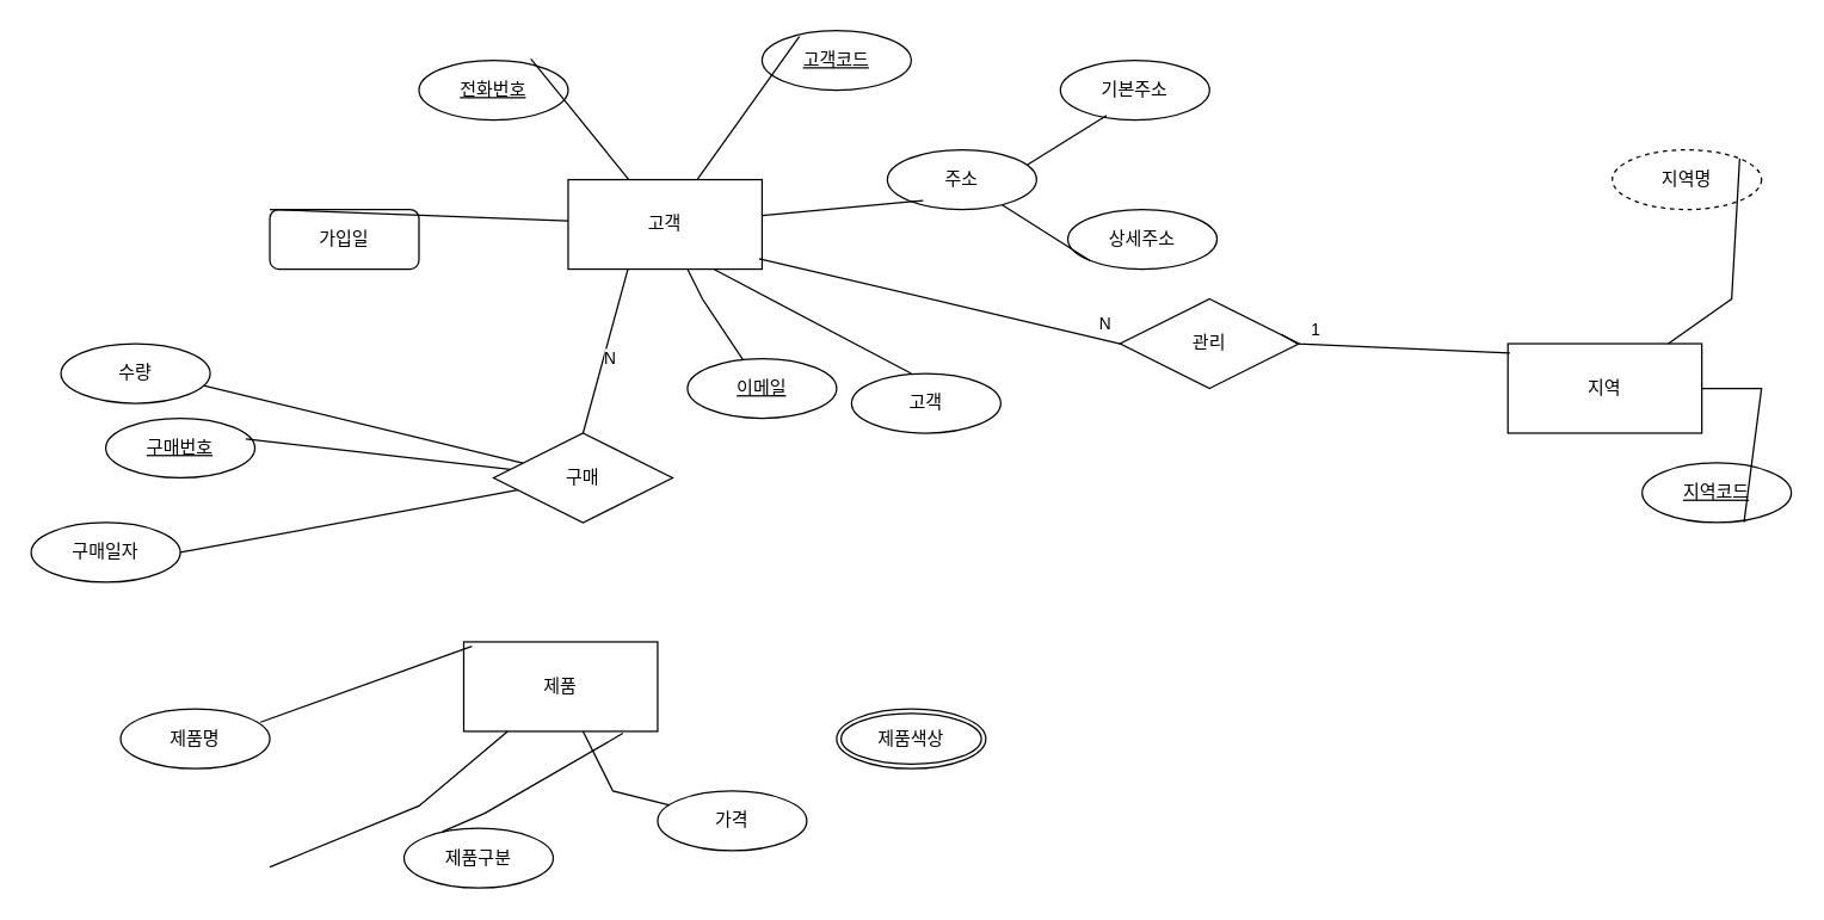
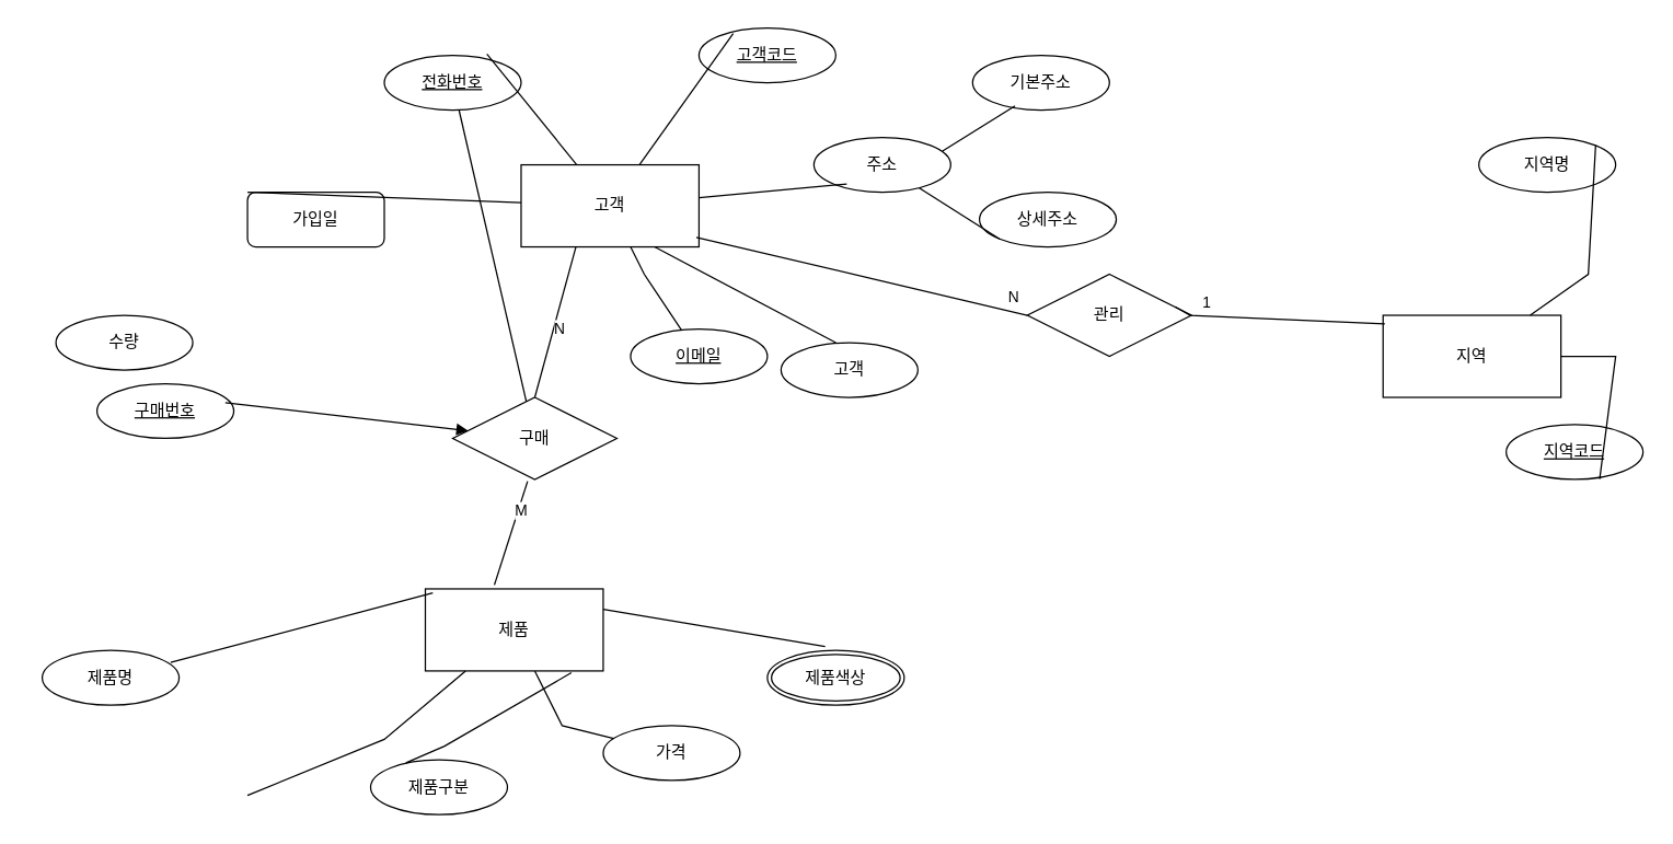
  <mxCell id="0" />
  <mxCell id="1" parent="0" />
  <mxCell id="2" value="고객" style="whiteSpace=wrap;html=1;align=center;" vertex="1" parent="1"><mxGeometry x="380" y="120" width="130" height="60" as="geometry" /></mxCell>
  <mxCell id="3" value="고객" style="ellipse;whiteSpace=wrap;html=1;align=center;" vertex="1" parent="1"><mxGeometry x="570" y="250" width="100" height="40" as="geometry" /></mxCell>
  <mxCell id="4" value="" style="endArrow=none;html=1;rounded=0;exitX=0.75;exitY=1;exitDx=0;exitDy=0;entryX=0.4;entryY=0;entryDx=0;entryDy=0;entryPerimeter=0;" edge="1" parent="1" source="2" target="3"><mxGeometry relative="1" as="geometry"><mxPoint x="560" y="340" as="sourcePoint" /><mxPoint x="720" y="340" as="targetPoint" /></mxGeometry></mxCell>
  <mxCell id="5" value="전화번호" style="ellipse;whiteSpace=wrap;html=1;align=center;fontStyle=4;" vertex="1" parent="1"><mxGeometry x="280" y="40" width="100" height="40" as="geometry" /></mxCell>
  <mxCell id="6" value="고객코드" style="ellipse;whiteSpace=wrap;html=1;align=center;fontStyle=4;" vertex="1" parent="1"><mxGeometry x="510" y="20" width="100" height="40" as="geometry" /></mxCell>
  <mxCell id="7" value="이메일" style="ellipse;whiteSpace=wrap;html=1;align=center;fontStyle=4;" vertex="1" parent="1"><mxGeometry x="460" y="240" width="100" height="40" as="geometry" /></mxCell>
  <mxCell id="8" value="" style="endArrow=none;html=1;rounded=0;" edge="1" parent="1" source="2" target="7"><mxGeometry relative="1" as="geometry"><mxPoint x="488" y="190" as="sourcePoint" /><mxPoint x="650" y="200" as="targetPoint" /><Array as="points"><mxPoint x="470" y="200" /></Array></mxGeometry></mxCell>
  <mxCell id="9" value="" style="endArrow=none;html=1;rounded=0;entryX=0.25;entryY=0.1;entryDx=0;entryDy=0;entryPerimeter=0;" edge="1" parent="1" source="2" target="6"><mxGeometry relative="1" as="geometry"><mxPoint x="490" y="180" as="sourcePoint" /><mxPoint x="660" y="210" as="targetPoint" /></mxGeometry></mxCell>
  <mxCell id="10" value="" style="endArrow=none;html=1;rounded=0;exitX=0.75;exitY=-0.025;exitDx=0;exitDy=0;exitPerimeter=0;" edge="1" parent="1" source="5" target="2"><mxGeometry relative="1" as="geometry"><mxPoint x="508" y="210" as="sourcePoint" /><mxPoint x="670" y="220" as="targetPoint" /></mxGeometry></mxCell>
  <mxCell id="11" value="주소" style="ellipse;whiteSpace=wrap;html=1;align=center;" vertex="1" parent="1"><mxGeometry x="594" y="100" width="100" height="40" as="geometry" /></mxCell>
  <mxCell id="12" value="상세주소" style="ellipse;whiteSpace=wrap;html=1;align=center;" vertex="1" parent="1"><mxGeometry x="715" y="140" width="100" height="40" as="geometry" /></mxCell>
  <mxCell id="13" value="기본주소" style="ellipse;whiteSpace=wrap;html=1;align=center;" vertex="1" parent="1"><mxGeometry x="710" y="40" width="100" height="40" as="geometry" /></mxCell>
  <mxCell id="14" value="" style="endArrow=none;html=1;rounded=0;entryX=0.24;entryY=0.85;entryDx=0;entryDy=0;entryPerimeter=0;" edge="1" parent="1" source="2" target="11"><mxGeometry relative="1" as="geometry"><mxPoint x="488" y="190" as="sourcePoint" /><mxPoint x="650" y="200" as="targetPoint" /></mxGeometry></mxCell>
  <mxCell id="15" value="" style="endArrow=none;html=1;rounded=0;exitX=0.77;exitY=0.925;exitDx=0;exitDy=0;entryX=0;entryY=1;entryDx=0;entryDy=0;exitPerimeter=0;" edge="1" parent="1" source="11" target="12"><mxGeometry relative="1" as="geometry"><mxPoint x="498" y="200" as="sourcePoint" /><mxPoint x="660" y="210" as="targetPoint" /></mxGeometry></mxCell>
  <mxCell id="16" value="" style="endArrow=none;html=1;rounded=0;exitX=0.94;exitY=0.25;exitDx=0;exitDy=0;entryX=0.31;entryY=0.925;entryDx=0;entryDy=0;entryPerimeter=0;exitPerimeter=0;" edge="1" parent="1" source="11" target="13"><mxGeometry relative="1" as="geometry"><mxPoint x="508" y="210" as="sourcePoint" /><mxPoint x="670" y="220" as="targetPoint" /></mxGeometry></mxCell>
  <mxCell id="17" value="가입일" style="whiteSpace=wrap;html=1;align=center;rounded=1;" vertex="1" parent="1"><mxGeometry x="180" y="140" width="100" height="40" as="geometry" /></mxCell>
  <mxCell id="18" value="" style="endArrow=none;html=1;rounded=0;entryX=0;entryY=0;entryDx=0;entryDy=0;" edge="1" parent="1" source="2" target="17"><mxGeometry relative="1" as="geometry"><mxPoint x="518" y="220" as="sourcePoint" /><mxPoint x="680" y="230" as="targetPoint" /></mxGeometry></mxCell>
  <mxCell id="19" value="지역" style="whiteSpace=wrap;html=1;align=center;" vertex="1" parent="1"><mxGeometry x="1010" y="230" width="130" height="60" as="geometry" /></mxCell>
- <mxCell id="20" value="지역명" style="ellipse;whiteSpace=wrap;html=1;align=center;dashed=1;" vertex="1" parent="1"><mxGeometry x="1080" y="100" width="100" height="40" as="geometry" /></mxCell>
+ <mxCell id="20" value="지역명" style="ellipse;whiteSpace=wrap;html=1;align=center;" vertex="1" parent="1"><mxGeometry x="1080" y="100" width="100" height="40" as="geometry" /></mxCell>
  <mxCell id="21" value="지역코드" style="ellipse;whiteSpace=wrap;html=1;align=center;fontStyle=4;" vertex="1" parent="1"><mxGeometry x="1100" y="310" width="100" height="40" as="geometry" /></mxCell>
  <mxCell id="22" value="" style="endArrow=none;html=1;rounded=0;exitX=1;exitY=0;exitDx=0;exitDy=0;" edge="1" parent="1" source="20" target="19"><mxGeometry relative="1" as="geometry"><mxPoint x="983" y="210" as="sourcePoint" /><mxPoint x="1020" y="271" as="targetPoint" /><Array as="points"><mxPoint x="1160" y="200" /></Array></mxGeometry></mxCell>
  <mxCell id="23" value="" style="endArrow=none;html=1;rounded=0;exitX=0.683;exitY=0.992;exitDx=0;exitDy=0;exitPerimeter=0;" edge="1" parent="1" source="21" target="19"><mxGeometry relative="1" as="geometry"><mxPoint x="857" y="320" as="sourcePoint" /><mxPoint x="894" y="381" as="targetPoint" /><Array as="points"><mxPoint x="1180" y="260" /></Array></mxGeometry></mxCell>
  <mxCell id="24" value="제품" style="whiteSpace=wrap;html=1;align=center;" vertex="1" parent="1"><mxGeometry x="310" y="430" width="130" height="60" as="geometry" /></mxCell>
- <mxCell id="25" value="제품명" style="ellipse;whiteSpace=wrap;html=1;align=center;" vertex="1" parent="1"><mxGeometry x="80" y="475" width="100" height="40" as="geometry" /></mxCell>
+ <mxCell id="25" value="제품명" style="ellipse;whiteSpace=wrap;html=1;align=center;" vertex="1" parent="1"><mxGeometry x="30" y="475" width="100" height="40" as="geometry" /></mxCell>
  <mxCell id="26" value="제품구분&lt;span style=&quot;color: rgba(0, 0, 0, 0); font-family: monospace; font-size: 0px; text-align: start; text-wrap-mode: nowrap;&quot;&gt;%3CmxGraphModel%3E%3Croot%3E%3CmxCell%20id%3D%220%22%2F%3E%3CmxCell%20id%3D%221%22%20parent%3D%220%22%2F%3E%3CmxCell%20id%3D%222%22%20value%3D%22%EC%A7%80%EC%97%AD%22%20style%3D%22whiteSpace%3Dwrap%3Bhtml%3D1%3Balign%3Dcenter%3B%22%20vertex%3D%221%22%20parent%3D%221%22%3E%3CmxGeometry%20x%3D%22480%22%20y%3D%22360%22%20width%3D%22130%22%20height%3D%2260%22%20as%3D%22geometry%22%2F%3E%3C%2FmxCell%3E%3CmxCell%20id%3D%223%22%20value%3D%22%EC%A7%80%EC%97%AD%EB%AA%85%22%20style%3D%22ellipse%3BwhiteSpace%3Dwrap%3Bhtml%3D1%3Balign%3Dcenter%3B%22%20vertex%3D%221%22%20parent%3D%221%22%3E%3CmxGeometry%20x%3D%22260%22%20y%3D%22380%22%20width%3D%22100%22%20height%3D%2240%22%20as%3D%22geometry%22%2F%3E%3C%2FmxCell%3E%3CmxCell%20id%3D%224%22%20value%3D%22%EC%A7%80%EC%97%AD%EC%BD%94%EB%93%9C%22%20style%3D%22ellipse%3BwhiteSpace%3Dwrap%3Bhtml%3D1%3Balign%3Dcenter%3BfontStyle%3D4%3B%22%20vertex%3D%221%22%20parent%3D%221%22%3E%3CmxGeometry%20x%3D%22250%22%20y%3D%22440%22%20width%3D%22100%22%20height%3D%2240%22%20as%3D%22geometry%22%2F%3E%3C%2FmxCell%3E%3CmxCell%20id%3D%225%22%20value%3D%22%22%20style%3D%22endArrow%3Dnone%3Bhtml%3D1%3Brounded%3D0%3BexitX%3D1%3BexitY%3D0%3BexitDx%3D0%3BexitDy%3D0%3B%22%20edge%3D%221%22%20source%3D%223%22%20target%3D%222%22%20parent%3D%221%22%3E%3CmxGeometry%20relative%3D%221%22%20as%3D%22geometry%22%3E%3CmxPoint%20x%3D%22453%22%20y%3D%22340%22%20as%3D%22sourcePoint%22%2F%3E%3CmxPoint%20x%3D%22490%22%20y%3D%22401%22%20as%3D%22targetPoint%22%2F%3E%3CArray%20as%3D%22points%22%3E%3CmxPoint%20x%3D%22463%22%20y%3D%22360%22%2F%3E%3C%2FArray%3E%3C%2FmxGeometry%3E%3C%2FmxCell%3E%3CmxCell%20id%3D%226%22%20value%3D%22%22%20style%3D%22endArrow%3Dnone%3Bhtml%3D1%3Brounded%3D0%3BexitX%3D0.683%3BexitY%3D0.992%3BexitDx%3D0%3BexitDy%3D0%3BexitPerimeter%3D0%3B%22%20edge%3D%221%22%20source%3D%224%22%20target%3D%222%22%20parent%3D%221%22%3E%3CmxGeometry%20relative%3D%221%22%20as%3D%22geometry%22%3E%3CmxPoint%20x%3D%22327%22%20y%3D%22450%22%20as%3D%22sourcePoint%22%2F%3E%3CmxPoint%20x%3D%22364%22%20y%3D%22511%22%20as%3D%22targetPoint%22%2F%3E%3CArray%20as%3D%22points%22%3E%3CmxPoint%20x%3D%22337%22%20y%3D%22470%22%2F%3E%3C%2FArray%3E%3C%2FmxGeometry%3E%3C%2FmxCell%3E%3C%2Froot%3E%3C%2FmxGraphModel%3E&lt;/span&gt;" style="ellipse;whiteSpace=wrap;html=1;align=center;" vertex="1" parent="1"><mxGeometry x="270" y="555" width="100" height="40" as="geometry" /></mxCell>
  <mxCell id="27" value="제품색상" style="ellipse;shape=doubleEllipse;margin=3;whiteSpace=wrap;html=1;align=center;" vertex="1" parent="1"><mxGeometry x="560" y="475" width="100" height="40" as="geometry" /></mxCell>
  <mxCell id="28" value="가격" style="ellipse;whiteSpace=wrap;html=1;align=center;" vertex="1" parent="1"><mxGeometry x="440" y="530" width="100" height="40" as="geometry" /></mxCell>
  <mxCell id="29" value="" style="endArrow=none;html=1;rounded=0;exitX=1;exitY=0;exitDx=0;exitDy=0;" edge="1" parent="1" target="24"><mxGeometry relative="1" as="geometry"><mxPoint x="180" y="581" as="sourcePoint" /><mxPoint x="315" y="561" as="targetPoint" /><Array as="points"><mxPoint x="280" y="540" /></Array></mxGeometry></mxCell>
  <mxCell id="30" value="" style="endArrow=none;html=1;rounded=0;exitX=0.258;exitY=0.054;exitDx=0;exitDy=0;exitPerimeter=0;entryX=0.821;entryY=1.022;entryDx=0;entryDy=0;entryPerimeter=0;" edge="1" parent="1" source="26" target="24"><mxGeometry relative="1" as="geometry"><mxPoint x="305" y="555" as="sourcePoint" /><mxPoint x="467" y="490" as="targetPoint" /><Array as="points"><mxPoint x="324" y="545" /></Array></mxGeometry></mxCell>
  <mxCell id="31" value="" style="endArrow=none;html=1;rounded=0;" edge="1" parent="1" source="28" target="24"><mxGeometry relative="1" as="geometry"><mxPoint x="208" y="575" as="sourcePoint" /><mxPoint x="370" y="510" as="targetPoint" /><Array as="points"><mxPoint x="410" y="530" /></Array></mxGeometry></mxCell>
  <mxCell id="32" value="관리" style="shape=rhombus;perimeter=rhombusPerimeter;whiteSpace=wrap;html=1;align=center;" vertex="1" parent="1"><mxGeometry x="750" y="200" width="120" height="60" as="geometry" /></mxCell>
  <mxCell id="33" value="" style="endArrow=none;html=1;rounded=0;exitX=0.938;exitY=0.221;exitDx=0;exitDy=0;entryX=0.042;entryY=0.05;entryDx=0;entryDy=0;entryPerimeter=0;exitPerimeter=0;" edge="1" parent="1" source="25" target="24"><mxGeometry relative="1" as="geometry"><mxPoint x="90" y="495" as="sourcePoint" /><mxPoint x="250" y="410" as="targetPoint" /><Array as="points" /></mxGeometry></mxCell>
  <mxCell id="34" value="구매" style="shape=rhombus;perimeter=rhombusPerimeter;whiteSpace=wrap;html=1;align=center;" vertex="1" parent="1"><mxGeometry x="330" y="290" width="120" height="60" as="geometry" /></mxCell>
  <mxCell id="35" value="" style="endArrow=none;html=1;rounded=0;entryX=0;entryY=0.5;entryDx=0;entryDy=0;exitX=0.985;exitY=0.883;exitDx=0;exitDy=0;exitPerimeter=0;" edge="1" parent="1" source="2" target="32"><mxGeometry relative="1" as="geometry"><mxPoint x="500" y="170" as="sourcePoint" /><mxPoint x="660" y="170" as="targetPoint" /></mxGeometry></mxCell>
  <mxCell id="36" value="N" style="edgeLabel;html=1;align=center;verticalAlign=middle;resizable=0;points=[];" vertex="1" connectable="0" parent="35"><mxGeometry x="0.502" y="-1" relative="1" as="geometry"><mxPoint x="50" as="offset" /></mxGeometry></mxCell>
  <mxCell id="37" value="" style="endArrow=none;html=1;rounded=0;exitX=0.9;exitY=0.397;exitDx=0;exitDy=0;exitPerimeter=0;entryX=0.01;entryY=0.106;entryDx=0;entryDy=0;entryPerimeter=0;" edge="1" parent="1" source="32" target="19"><mxGeometry relative="1" as="geometry"><mxPoint x="850" y="240" as="sourcePoint" /><mxPoint x="1010" y="155" as="targetPoint" /><Array as="points"><mxPoint x="869" y="230" /></Array></mxGeometry></mxCell>
  <mxCell id="38" value="1" style="edgeLabel;html=1;align=center;verticalAlign=middle;resizable=0;points=[];" vertex="1" connectable="0" parent="37"><mxGeometry x="-0.419" y="-2" relative="1" as="geometry"><mxPoint x="-21" y="-13" as="offset" /></mxGeometry></mxCell>
  <mxCell id="39" value="구매번호" style="ellipse;whiteSpace=wrap;html=1;align=center;fontStyle=4;" vertex="1" parent="1"><mxGeometry x="70" y="280" width="100" height="40" as="geometry" /></mxCell>
- <mxCell id="40" value="구매일자" style="ellipse;whiteSpace=wrap;html=1;align=center;" vertex="1" parent="1"><mxGeometry x="20" y="350" width="100" height="40" as="geometry" /></mxCell>
  <mxCell id="41" value="수량" style="ellipse;whiteSpace=wrap;html=1;align=center;" vertex="1" parent="1"><mxGeometry x="40" y="230" width="100" height="40" as="geometry" /></mxCell>
+ <mxCell id="42" value="" style="endArrow=none;html=1;rounded=0;entryX=0.388;entryY=-0.047;entryDx=0;entryDy=0;entryPerimeter=0;exitX=0.456;exitY=1.022;exitDx=0;exitDy=0;exitPerimeter=0;" edge="1" parent="1" source="34" target="24"><mxGeometry relative="1" as="geometry"><mxPoint x="380" y="360" as="sourcePoint" /><mxPoint x="488" y="350" as="targetPoint" /></mxGeometry></mxCell>
+ <mxCell id="43" value="M" style="edgeLabel;html=1;align=center;verticalAlign=middle;resizable=0;points=[];" vertex="1" connectable="0" parent="42"><mxGeometry x="-0.443" y="2" relative="1" as="geometry"><mxPoint as="offset" /></mxGeometry></mxCell>
  <mxCell id="44" value="" style="endArrow=none;html=1;rounded=0;entryX=0.308;entryY=1;entryDx=0;entryDy=0;entryPerimeter=0;exitX=0.5;exitY=0;exitDx=0;exitDy=0;" edge="1" parent="1" source="34" target="2"><mxGeometry relative="1" as="geometry"><mxPoint x="270" y="200" as="sourcePoint" /><mxPoint x="445" y="266" as="targetPoint" /></mxGeometry></mxCell>
  <mxCell id="45" value="N" style="edgeLabel;html=1;align=center;verticalAlign=middle;resizable=0;points=[];" vertex="1" connectable="0" parent="44"><mxGeometry x="-0.079" y="-4" relative="1" as="geometry"><mxPoint as="offset" /></mxGeometry></mxCell>
- <mxCell id="47" value="" style="endArrow=none;html=1;rounded=0;exitX=1;exitY=0.5;exitDx=0;exitDy=0;" edge="1" parent="1" source="40" target="34"><mxGeometry relative="1" as="geometry"><mxPoint x="222.5" y="360" as="sourcePoint" /><mxPoint x="397.5" y="426" as="targetPoint" /></mxGeometry></mxCell>
- <mxCell id="48" value="" style="endArrow=none;html=1;rounded=0;exitX=0.938;exitY=0.346;exitDx=0;exitDy=0;exitPerimeter=0;" edge="1" parent="1" source="39" target="34"><mxGeometry relative="1" as="geometry"><mxPoint x="173" y="297" as="sourcePoint" /><mxPoint x="347.5" y="363" as="targetPoint" /></mxGeometry></mxCell>
- <mxCell id="49" value="" style="endArrow=none;html=1;rounded=0;entryX=0.955;entryY=0.7;entryDx=0;entryDy=0;entryPerimeter=0;" edge="1" parent="1" source="34" target="41"><mxGeometry relative="1" as="geometry"><mxPoint x="355" y="391" as="sourcePoint" /><mxPoint x="540" y="350" as="targetPoint" /></mxGeometry></mxCell>
+ <mxCell id="46" value="" style="endArrow=none;html=1;rounded=0;entryX=0.422;entryY=-0.071;entryDx=0;entryDy=0;entryPerimeter=0;exitX=1;exitY=0.25;exitDx=0;exitDy=0;" edge="1" parent="1" source="24" target="27"><mxGeometry relative="1" as="geometry"><mxPoint x="370" y="460" as="sourcePoint" /><mxPoint x="545" y="526" as="targetPoint" /></mxGeometry></mxCell>
+ <mxCell id="48" value="" style="endArrow=block;html=1;rounded=0;exitX=0.938;exitY=0.346;exitDx=0;exitDy=0;exitPerimeter=0;" edge="1" parent="1" source="39" target="34"><mxGeometry relative="1" as="geometry"><mxPoint x="173" y="297" as="sourcePoint" /><mxPoint x="347.5" y="363" as="targetPoint" /></mxGeometry></mxCell>
+ <mxCell id="49" value="" style="endArrow=none;html=1;rounded=0;" edge="1" parent="1" source="34" target="5"><mxGeometry relative="1" as="geometry"><mxPoint x="355" y="391" as="sourcePoint" /><mxPoint x="540" y="350" as="targetPoint" /></mxGeometry></mxCell>
